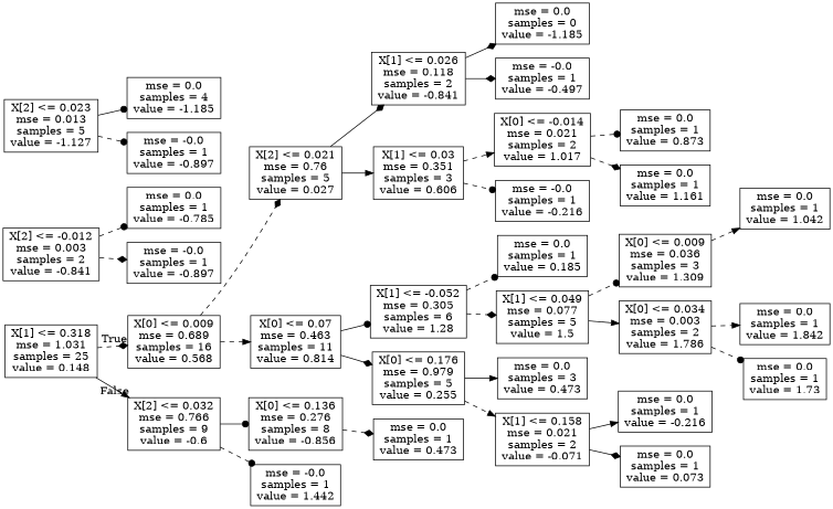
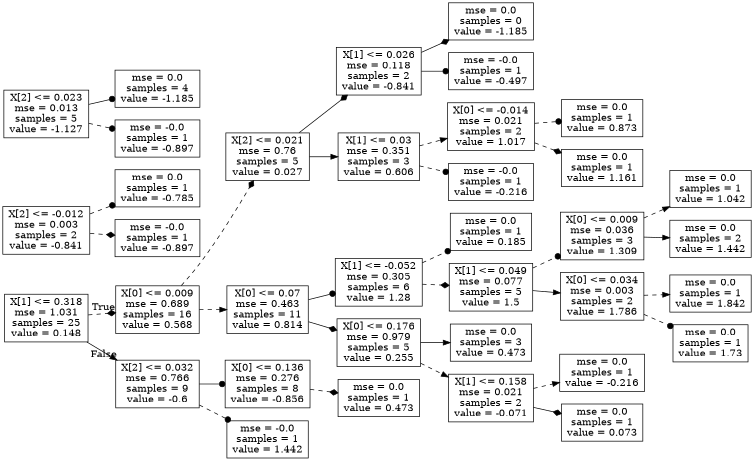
  digraph {
    rankdir=LR
    node [shape=box]
    edge [arrowhead=dot style=dashed]
    n1 [label="X[1] <= 0.318\nmse = 1.031\nsamples = 25\nvalue = 0.148"]
    n2 [label="X[0] <= 0.009\nmse = 0.689\nsamples = 16\nvalue = 0.568"]
    n3 [label="X[2] <= 0.032\nmse = 0.766\nsamples = 9\nvalue = -0.6"]
    n4 [label="X[2] <= 0.021\nmse = 0.76\nsamples = 5\nvalue = 0.027"]
    n5 [label="X[0] <= 0.07\nmse = 0.463\nsamples = 11\nvalue = 0.814"]
    n6 [label="X[0] <= 0.136\nmse = 0.276\nsamples = 8\nvalue = -0.856"]
    n7 [label="mse = -0.0\nsamples = 1\nvalue = 1.442"]
    n8 [label="X[1] <= 0.026\nmse = 0.118\nsamples = 2\nvalue = -0.841"]
    n9 [label="X[1] <= 0.03\nmse = 0.351\nsamples = 3\nvalue = 0.606"]
    n10 [label="X[1] <= -0.052\nmse = 0.305\nsamples = 6\nvalue = 1.28"]
    n11 [label="X[0] <= 0.176\nmse = 0.979\nsamples = 5\nvalue = 0.255"]
    n12 [label="mse = 0.0\nsamples = 0\nvalue = -1.185"]
    n13 [label="mse = -0.0\nsamples = 1\nvalue = -0.497"]
    n14 [label="X[0] <= -0.014\nmse = 0.021\nsamples = 2\nvalue = 1.017"]
    n15 [label="mse = -0.0\nsamples = 1\nvalue = -0.216"]
    n16 [label="mse = 0.0\nsamples = 1\nvalue = 0.873"]
    n17 [label="mse = 0.0\nsamples = 1\nvalue = 1.161"]
    n18 [label="mse = 0.0\nsamples = 1\nvalue = 0.185"]
    n19 [label="X[1] <= 0.049\nmse = 0.077\nsamples = 5\nvalue = 1.5"]
    n20 [label="mse = 0.0\nsamples = 3\nvalue = 0.473"]
    n21 [label="X[1] <= 0.158\nmse = 0.021\nsamples = 2\nvalue = -0.071"]
    n22 [label="X[0] <= 0.009\nmse = 0.036\nsamples = 3\nvalue = 1.309"]
    n23 [label="X[0] <= 0.034\nmse = 0.003\nsamples = 2\nvalue = 1.786"]
    n24 [label="mse = 0.0\nsamples = 1\nvalue = 1.042"]
+   n25 [label="mse = 0.0\nsamples = 2\nvalue = 1.442"]
    n26 [label="mse = 0.0\nsamples = 1\nvalue = 1.842"]
    n27 [label="mse = 0.0\nsamples = 1\nvalue = 1.73"]
    n28 [label="mse = 0.0\nsamples = 1\nvalue = -0.216"]
    n29 [label="mse = 0.0\nsamples = 1\nvalue = 0.073"]
    n30 [label="mse = 0.0\nsamples = 1\nvalue = 0.473"]
    n31 [label="X[2] <= -0.012\nmse = 0.003\nsamples = 2\nvalue = -0.841"]
    n32 [label="mse = 0.0\nsamples = 1\nvalue = -0.785"]
    n33 [label="mse = -0.0\nsamples = 1\nvalue = -0.897"]
    n34 [label="X[2] <= 0.023\nmse = 0.013\nsamples = 5\nvalue = -1.127"]
    n35 [label="mse = 0.0\nsamples = 4\nvalue = -1.185"]
    n36 [label="mse = -0.0\nsamples = 1\nvalue = -0.897"]
    n1 -> n2 [arrowhead=diamond headlabel=True labelangle=45 labeldistance=2.5]
    n1 -> n3 [arrowhead=normal headlabel=False labelangle=-45 labeldistance=2.5 style=solid]
    n2 -> n4 [arrowhead=diamond]
    n2 -> n5 [arrowhead=normal]
    n3 -> n6 [style=solid]
    n3 -> n7
    n4 -> n8 [arrowhead=diamond style=solid]
    n4 -> n9 [arrowhead=normal style=solid]
    n5 -> n10 [style=solid]
    n5 -> n11 [arrowhead=diamond style=solid]
    n6 -> n30 [arrowhead=diamond]
    n8 -> n12 [arrowhead=diamond style=solid]
-   n8 -> n13 [arrowhead=diamond style=solid]
+   n8 -> n13 [style=solid]
    n9 -> n14 [arrowhead=normal]
    n9 -> n15
    n10 -> n18
    n10 -> n19 [arrowhead=diamond]
    n11 -> n20 [arrowhead=normal style=solid]
    n11 -> n21 [arrowhead=normal]
    n14 -> n16
    n14 -> n17 [arrowhead=diamond]
    n19 -> n22
    n19 -> n23 [arrowhead=normal style=solid]
-   n21 -> n28 [arrowhead=normal style=solid]
+   n21 -> n28 [arrowhead=normal]
    n21 -> n29 [arrowhead=diamond style=solid]
    n22 -> n24 [arrowhead=normal]
+   n22 -> n25 [arrowhead=normal style=solid]
    n23 -> n26 [arrowhead=normal]
    n23 -> n27
    n31 -> n32
    n31 -> n33 [arrowhead=diamond]
    n34 -> n35 [style=solid]
    n34 -> n36
  }
